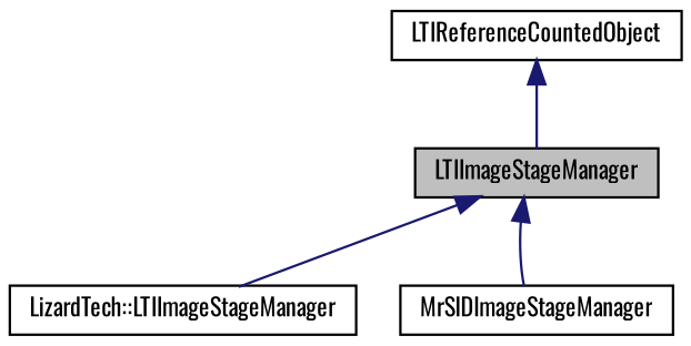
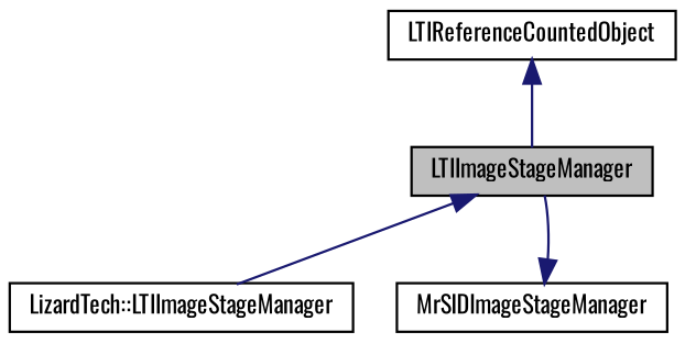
  digraph {
    fontname=Oswald
    node [color=black fontname=Oswald fontsize=10 shape=record]
    edge [color=midnightblue dir=back fontname=Oswald fontsize=10 labelfontname=Helvetica labelfontsize=10 style=solid]
    n1 [fillcolor=grey75 fontcolor=black height=0.2 label=LTIImageStageManager style=filled width=0.4]
    n2 [height=0.2 label="LizardTech::LTIImageStageManager" width=0.4]
    n3 [height=0.2 label=MrSIDImageStageManager width=0.4]
    n4 [height=0.2 label=LTIReferenceCountedObject width=0.4]
    n1 -> n2
-   n1 -> n3
+   n3 -> n1
    n4 -> n1
  }
